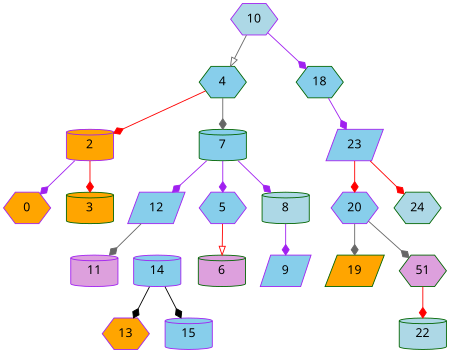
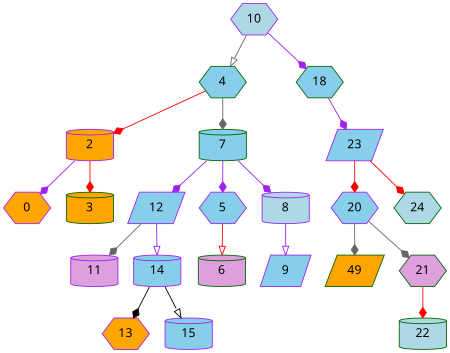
  digraph {
    fontname="Noto Sans"
    node [color=purple fillcolor=skyblue fontname="Noto Sans" shape=hexagon style=filled]
    edge [arrowhead=diamond color=purple fontname="Noto Sans"]
    10 [fillcolor=lightblue]
    4 [color=darkgreen]
    18 [color=darkgreen]
    2 [fillcolor=orange shape=cylinder]
    7 [color=darkgreen shape=cylinder]
    23 [shape=parallelogram]
    0 [fillcolor=orange]
    3 [color=darkgreen fillcolor=orange shape=cylinder]
    12 [shape=parallelogram]
    5
-   8 [color=darkgreen fillcolor=lightblue shape=cylinder]
+   8 [fillcolor=lightblue shape=cylinder]
    11 [fillcolor=plum shape=cylinder]
    14 [shape=cylinder]
    20
    24 [color=darkgreen fillcolor=lightblue]
    6 [color=darkgreen fillcolor=plum shape=cylinder]
    9 [shape=parallelogram]
    13 [fillcolor=orange]
    15 [shape=cylinder]
-   19 [color=darkgreen fillcolor=orange shape=parallelogram]
-   21 [color=darkgreen fillcolor=plum label=51]
+   19 [color=darkgreen fillcolor=orange shape=parallelogram label=49]
+   21 [color=darkgreen fillcolor=plum]
    22 [color=darkgreen fillcolor=lightblue shape=cylinder]
    10 -> 4 [arrowhead=onormal color=gray40]
    10 -> 18
    4 -> 2 [color=red]
    4 -> 7 [color=gray40]
    18 -> 23
    2 -> 0
    2 -> 3 [color=red]
    7 -> 12
    7 -> 5
    7 -> 8
    23 -> 20 [color=red]
    23 -> 24 [color=red]
    12 -> 11 [color=gray40]
+   12 -> 14 [arrowhead=onormal]
    5 -> 6 [arrowhead=onormal color=red]
-   8 -> 9
+   8 -> 9 [arrowhead=onormal]
    14 -> 13 [color=black]
-   14 -> 15 [color=black]
+   14 -> 15 [arrowhead=onormal color=black]
    20 -> 19 [color=gray40]
    20 -> 21 [color=gray40]
    21 -> 22 [color=red]
  }
